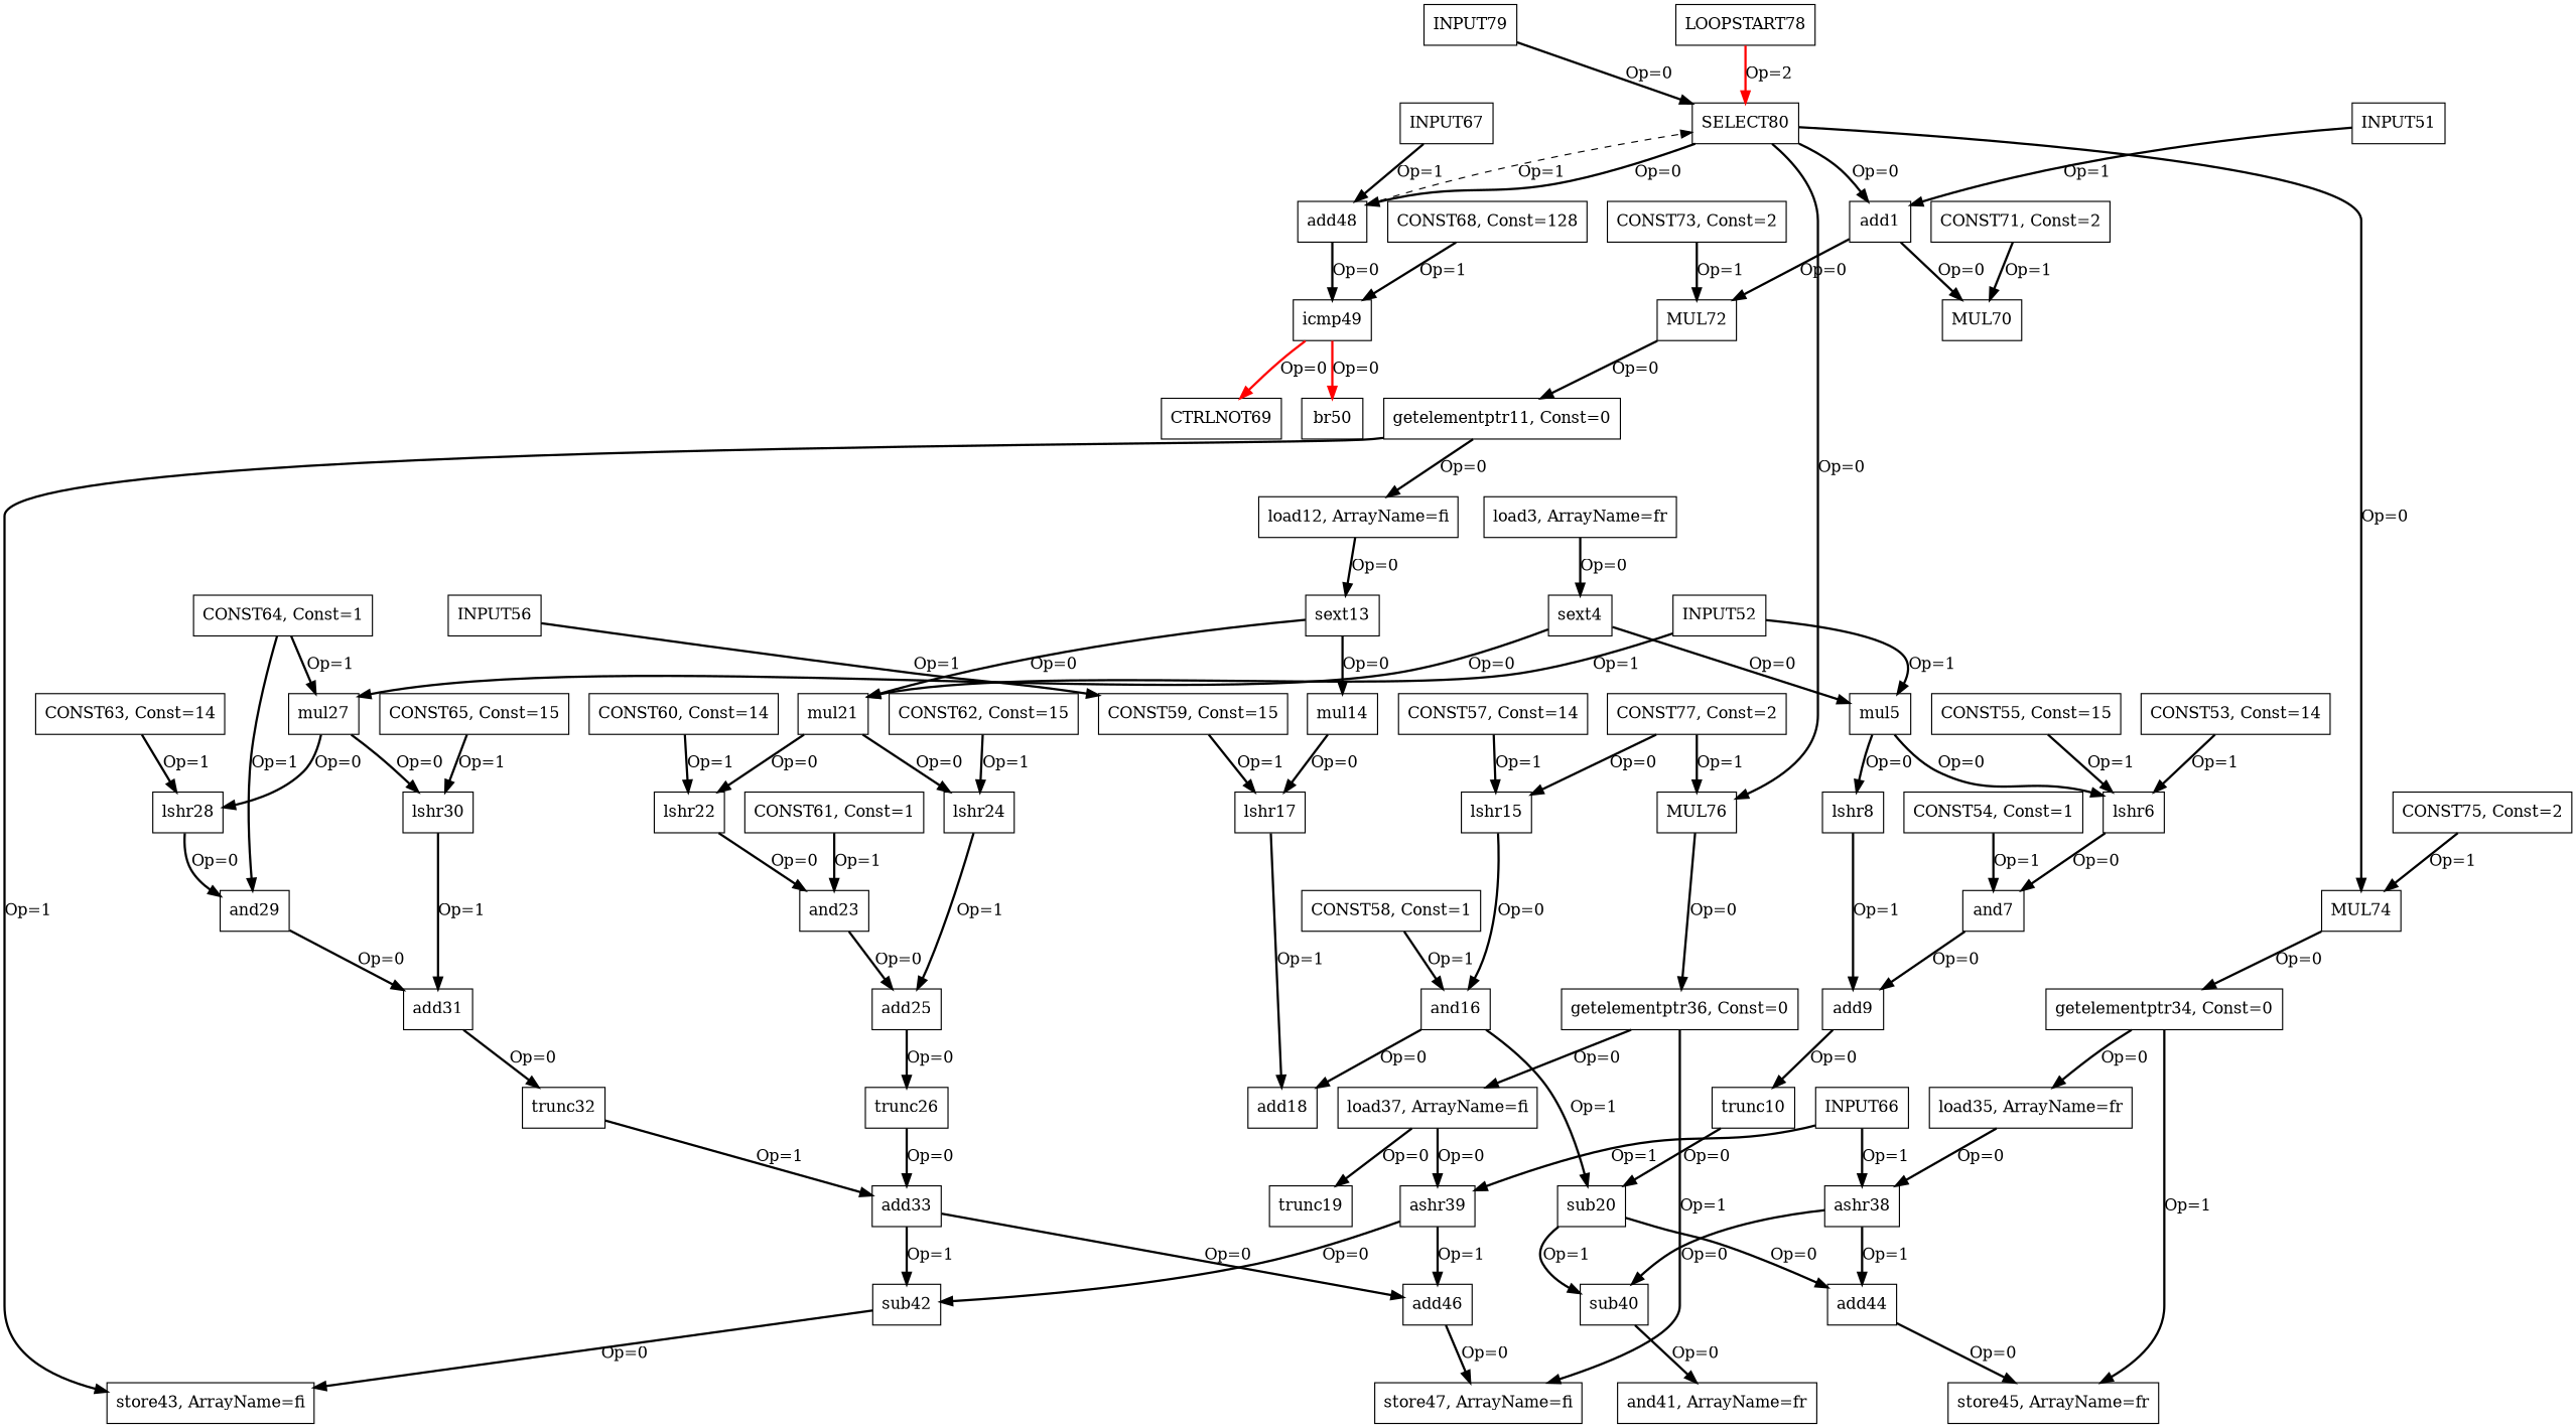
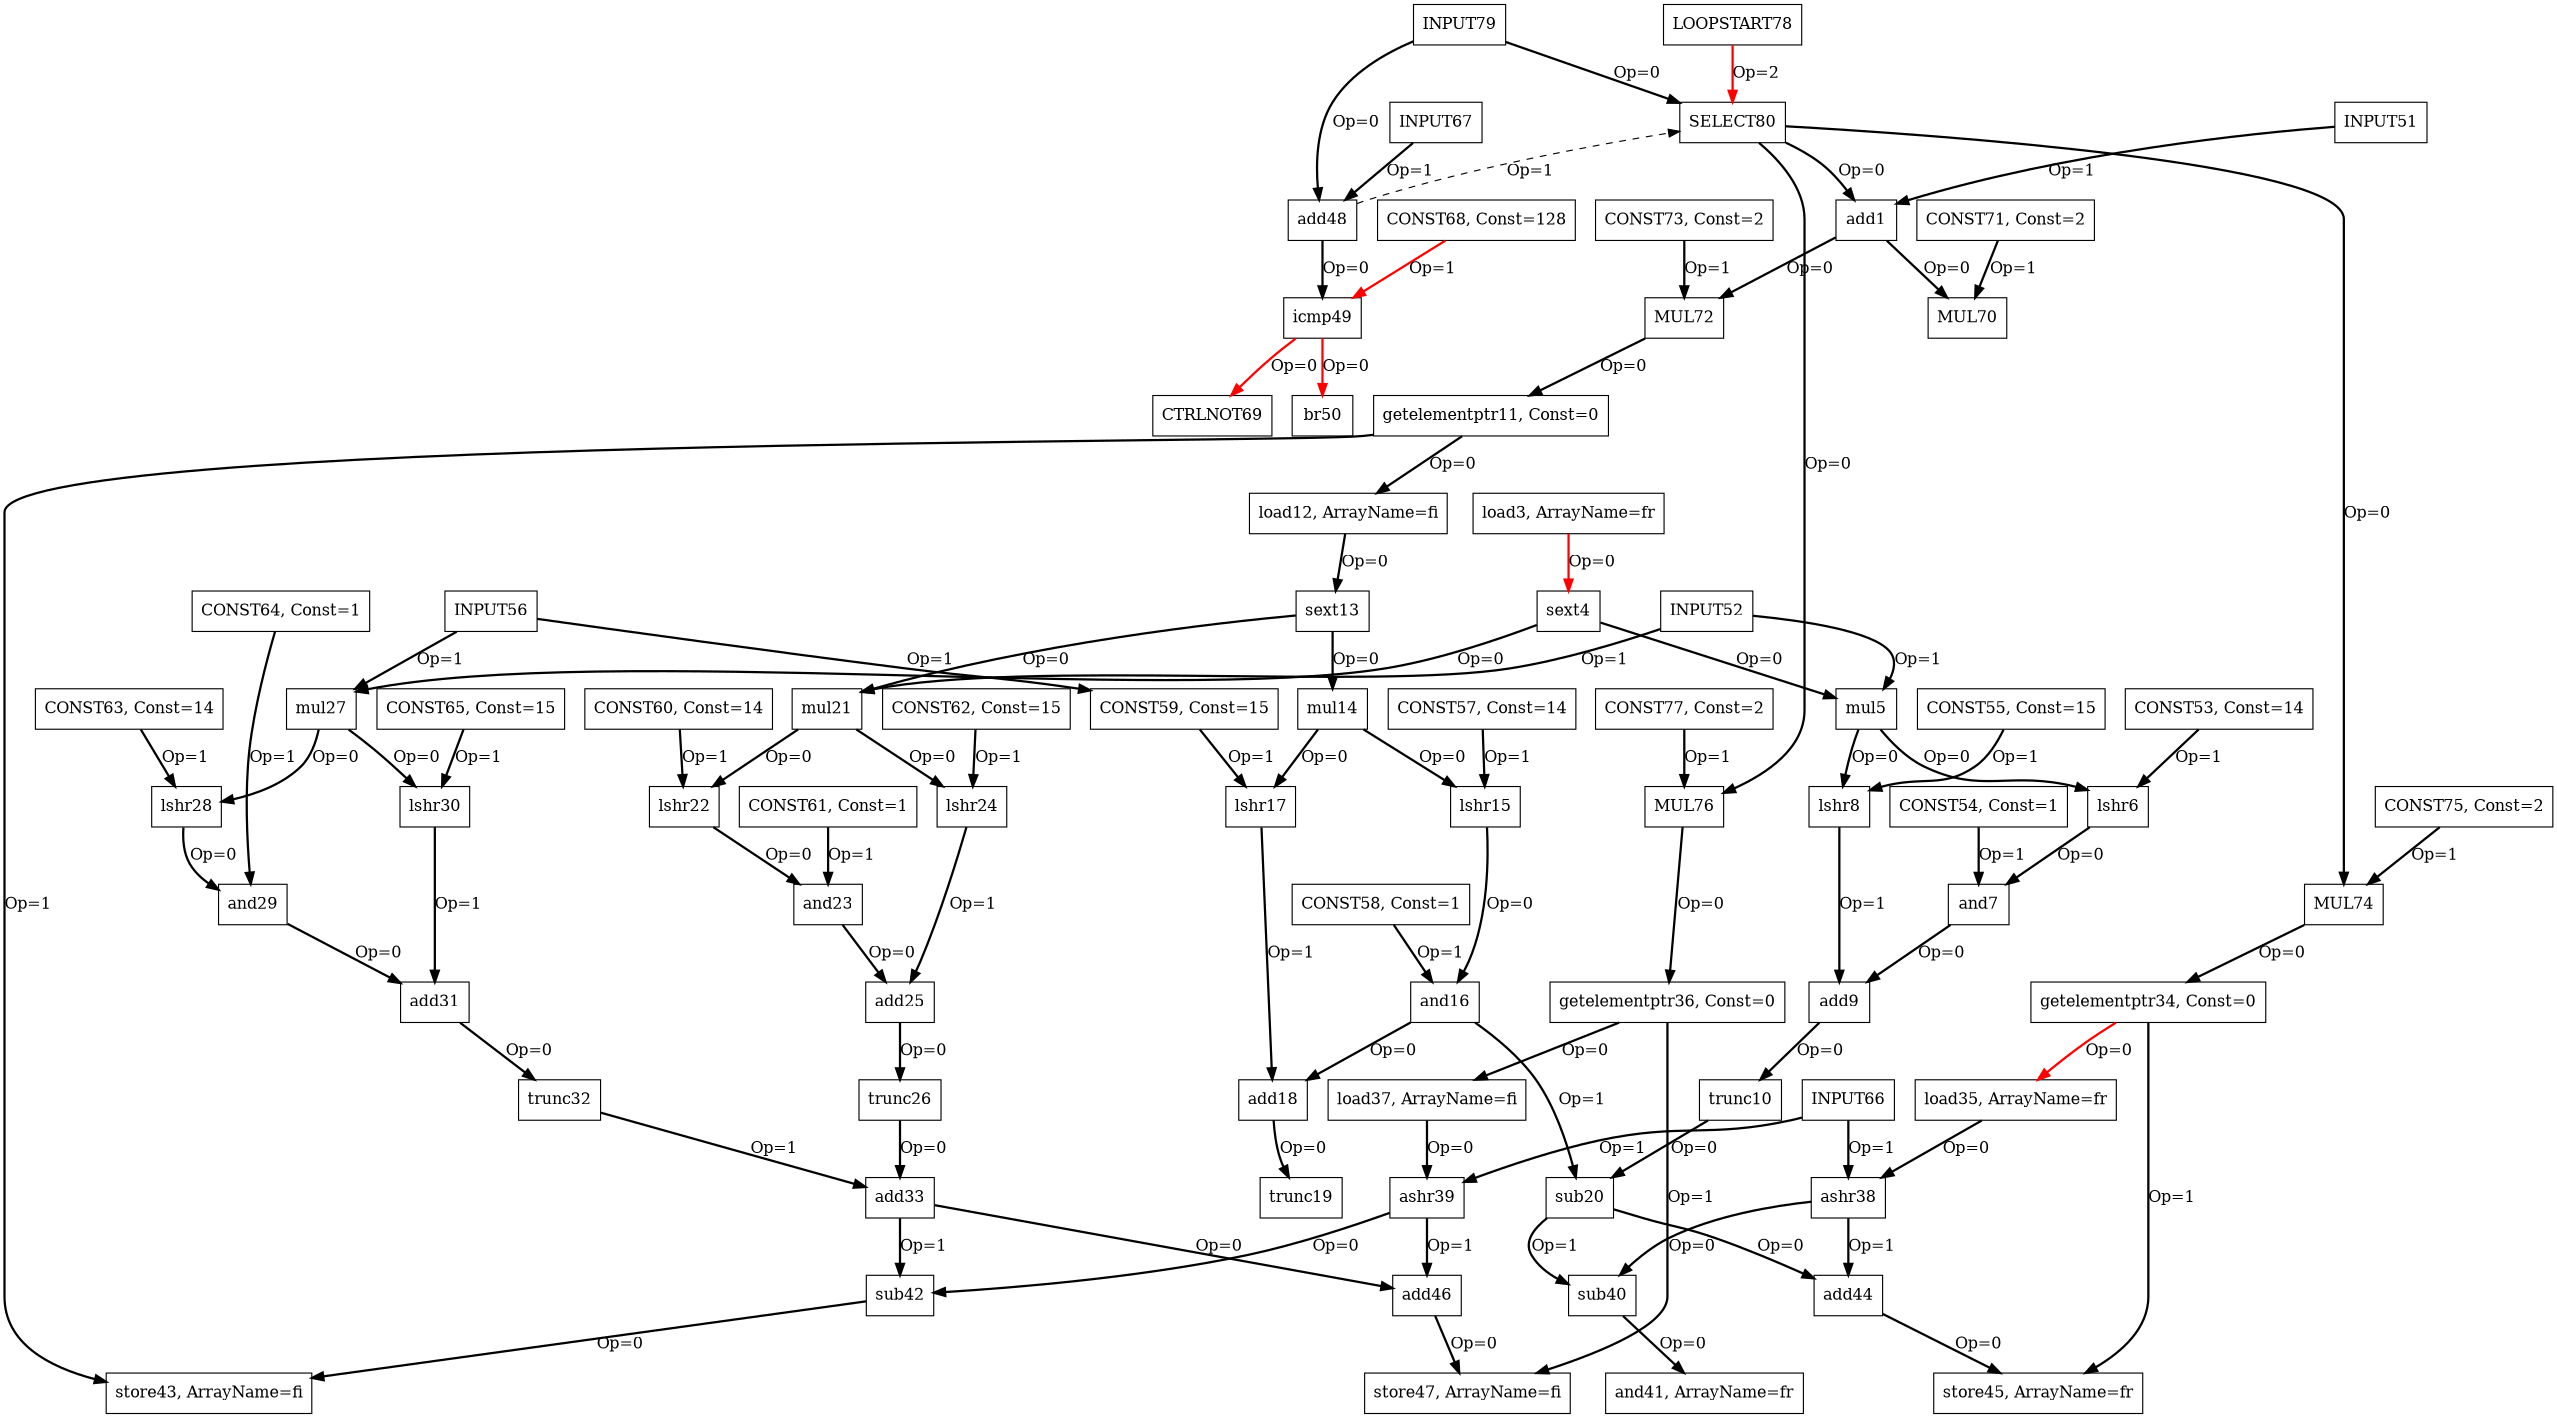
  digraph {
    node [color=black shape=box]
    edge [color=black style=bold]
    n1 [label=add1]
    n2 [label=MUL70]
    n3 [label=MUL72]
    n4 [label="getelementptr11, Const=0"]
    n5 [label="load3, ArrayName=fr"]
    n6 [label=sext4]
    n7 [label="and41, ArrayName=fr"]
    n8 [label=mul5]
    n9 [label=mul27]
    n10 [label=lshr6]
    n11 [label=lshr8]
    n12 [label=lshr28]
    n13 [label=lshr30]
    n14 [label=and7]
    n15 [label=add9]
    n16 [label=trunc10]
    n17 [label=sub20]
    n18 [label=sub40]
    n19 [label=add44]
    n20 [label="load12, ArrayName=fi"]
    n21 [label="store43, ArrayName=fi"]
    n22 [label=sext13]
    n23 [label=mul14]
    n24 [label=mul21]
    n25 [label=lshr15]
    n26 [label=lshr17]
    n27 [label=lshr22]
    n28 [label=lshr24]
    n29 [label=and16]
    n30 [label=add18]
    n31 [label=trunc19]
    n32 [label="store45, ArrayName=fr"]
    n33 [label=and23]
    n34 [label=add25]
    n35 [label=trunc26]
    n36 [label=add33]
    n37 [label=sub42]
    n38 [label=add46]
    n39 [label=and29]
    n40 [label=add31]
    n41 [label=trunc32]
    n42 [label="store47, ArrayName=fi"]
    n43 [label="getelementptr34, Const=0"]
    n44 [label="load35, ArrayName=fr"]
    n45 [label=ashr38]
    n46 [label="getelementptr36, Const=0"]
    n47 [label="load37, ArrayName=fi"]
    n48 [label=ashr39]
    n49 [label=add48]
    n50 [label=icmp49]
    n51 [label=SELECT80]
    n52 [label=br50]
    n53 [label=CTRLNOT69]
    n54 [label=MUL74]
    n55 [label=MUL76]
    n56 [label=INPUT51]
    n57 [label=INPUT52]
    n58 [label="CONST53, Const=14"]
    n59 [label="CONST54, Const=1"]
    n60 [label="CONST55, Const=15"]
    n61 [label=INPUT56]
    n62 [label="CONST59, Const=15"]
    n63 [label="CONST57, Const=14"]
    n64 [label="CONST58, Const=1"]
    n65 [label="CONST60, Const=14"]
    n66 [label="CONST61, Const=1"]
    n67 [label="CONST62, Const=15"]
    n68 [label="CONST63, Const=14"]
    n69 [label="CONST64, Const=1"]
    n70 [label="CONST65, Const=15"]
    n71 [label=INPUT66]
    n72 [label=INPUT67]
    n73 [label="CONST68, Const=128"]
    n74 [label="CONST71, Const=2"]
    n75 [label="CONST73, Const=2"]
    n76 [label="CONST75, Const=2"]
    n77 [label="CONST77, Const=2"]
    n78 [label=LOOPSTART78]
    n79 [label=INPUT79]
    n1 -> n2 [label="Op=0"]
    n1 -> n3 [label="Op=0"]
    n3 -> n4 [label="Op=0"]
    n4 -> n20 [label="Op=0"]
    n4 -> n21 [label="Op=1"]
-   n5 -> n6 [label="Op=0"]
+   n5 -> n6 [color=red label="Op=0"]
    n6 -> n8 [label="Op=0"]
    n6 -> n9 [label="Op=0"]
    n8 -> n10 [label="Op=0"]
    n8 -> n11 [label="Op=0"]
    n9 -> n12 [label="Op=0"]
    n9 -> n13 [label="Op=0"]
    n10 -> n14 [label="Op=0"]
    n11 -> n15 [label="Op=1"]
    n12 -> n39 [label="Op=0"]
    n13 -> n40 [label="Op=1"]
    n14 -> n15 [label="Op=0"]
    n15 -> n16 [label="Op=0"]
    n16 -> n17 [label="Op=0"]
    n17 -> n18 [label="Op=1"]
    n17 -> n19 [label="Op=0"]
    n18 -> n7 [label="Op=0"]
    n19 -> n32 [label="Op=0"]
    n20 -> n22 [label="Op=0"]
    n22 -> n23 [label="Op=0"]
    n22 -> n24 [label="Op=0"]
-   n77 -> n25 [label="Op=0"]
+   n23 -> n25 [label="Op=0"]
    n23 -> n26 [label="Op=0"]
    n24 -> n27 [label="Op=0"]
    n24 -> n28 [label="Op=0"]
    n25 -> n29 [label="Op=0"]
    n26 -> n30 [label="Op=1"]
    n27 -> n33 [label="Op=0"]
    n28 -> n34 [label="Op=1"]
    n29 -> n17 [label="Op=1"]
    n29 -> n30 [label="Op=0"]
-   n47 -> n31 [label="Op=0"]
+   n30 -> n31 [label="Op=0"]
    n33 -> n34 [label="Op=0"]
    n34 -> n35 [label="Op=0"]
    n35 -> n36 [label="Op=0"]
    n36 -> n37 [label="Op=1"]
    n36 -> n38 [label="Op=0"]
    n37 -> n21 [label="Op=0"]
    n38 -> n42 [label="Op=0"]
    n39 -> n40 [label="Op=0"]
    n40 -> n41 [label="Op=0"]
    n41 -> n36 [label="Op=1"]
    n43 -> n32 [label="Op=1"]
-   n43 -> n44 [label="Op=0"]
+   n43 -> n44 [color=red label="Op=0"]
    n44 -> n45 [label="Op=0"]
    n45 -> n18 [label="Op=0"]
    n45 -> n19 [label="Op=1"]
    n46 -> n42 [label="Op=1"]
    n46 -> n47 [label="Op=0"]
    n47 -> n48 [label="Op=0"]
    n48 -> n37 [label="Op=0"]
    n48 -> n38 [label="Op=1"]
    n49 -> n50 [label="Op=0"]
    n49 -> n51 [label="Op=1" style=dashed]
    n50 -> n52 [color=red label="Op=0"]
    n50 -> n53 [color=red label="Op=0"]
    n51 -> n1 [label="Op=0"]
-   n51 -> n49 [label="Op=0"]
+   n79 -> n49 [label="Op=0"]
    n51 -> n54 [label="Op=0"]
    n51 -> n55 [label="Op=0"]
    n54 -> n43 [label="Op=0"]
    n55 -> n46 [label="Op=0"]
    n56 -> n1 [label="Op=1"]
    n57 -> n8 [label="Op=1"]
    n57 -> n24 [label="Op=1"]
    n58 -> n10 [label="Op=1"]
    n59 -> n14 [label="Op=1"]
-   n60 -> n10 [label="Op=1"]
-   n69 -> n9 [label="Op=1"]
+   n60 -> n11 [label="Op=1"]
+   n61 -> n9 [label="Op=1"]
    n61 -> n62 [label="Op=1"]
    n62 -> n26 [label="Op=1"]
    n63 -> n25 [label="Op=1"]
    n64 -> n29 [label="Op=1"]
    n65 -> n27 [label="Op=1"]
    n66 -> n33 [label="Op=1"]
    n67 -> n28 [label="Op=1"]
    n68 -> n12 [label="Op=1"]
    n69 -> n39 [label="Op=1"]
    n70 -> n13 [label="Op=1"]
    n71 -> n45 [label="Op=1"]
    n71 -> n48 [label="Op=1"]
    n72 -> n49 [label="Op=1"]
-   n73 -> n50 [label="Op=1"]
+   n73 -> n50 [color=red label="Op=1"]
    n74 -> n2 [label="Op=1"]
    n75 -> n3 [label="Op=1"]
    n76 -> n54 [label="Op=1"]
    n77 -> n55 [label="Op=1"]
    n78 -> n51 [color=red label="Op=2"]
    n79 -> n51 [label="Op=0"]
  }
